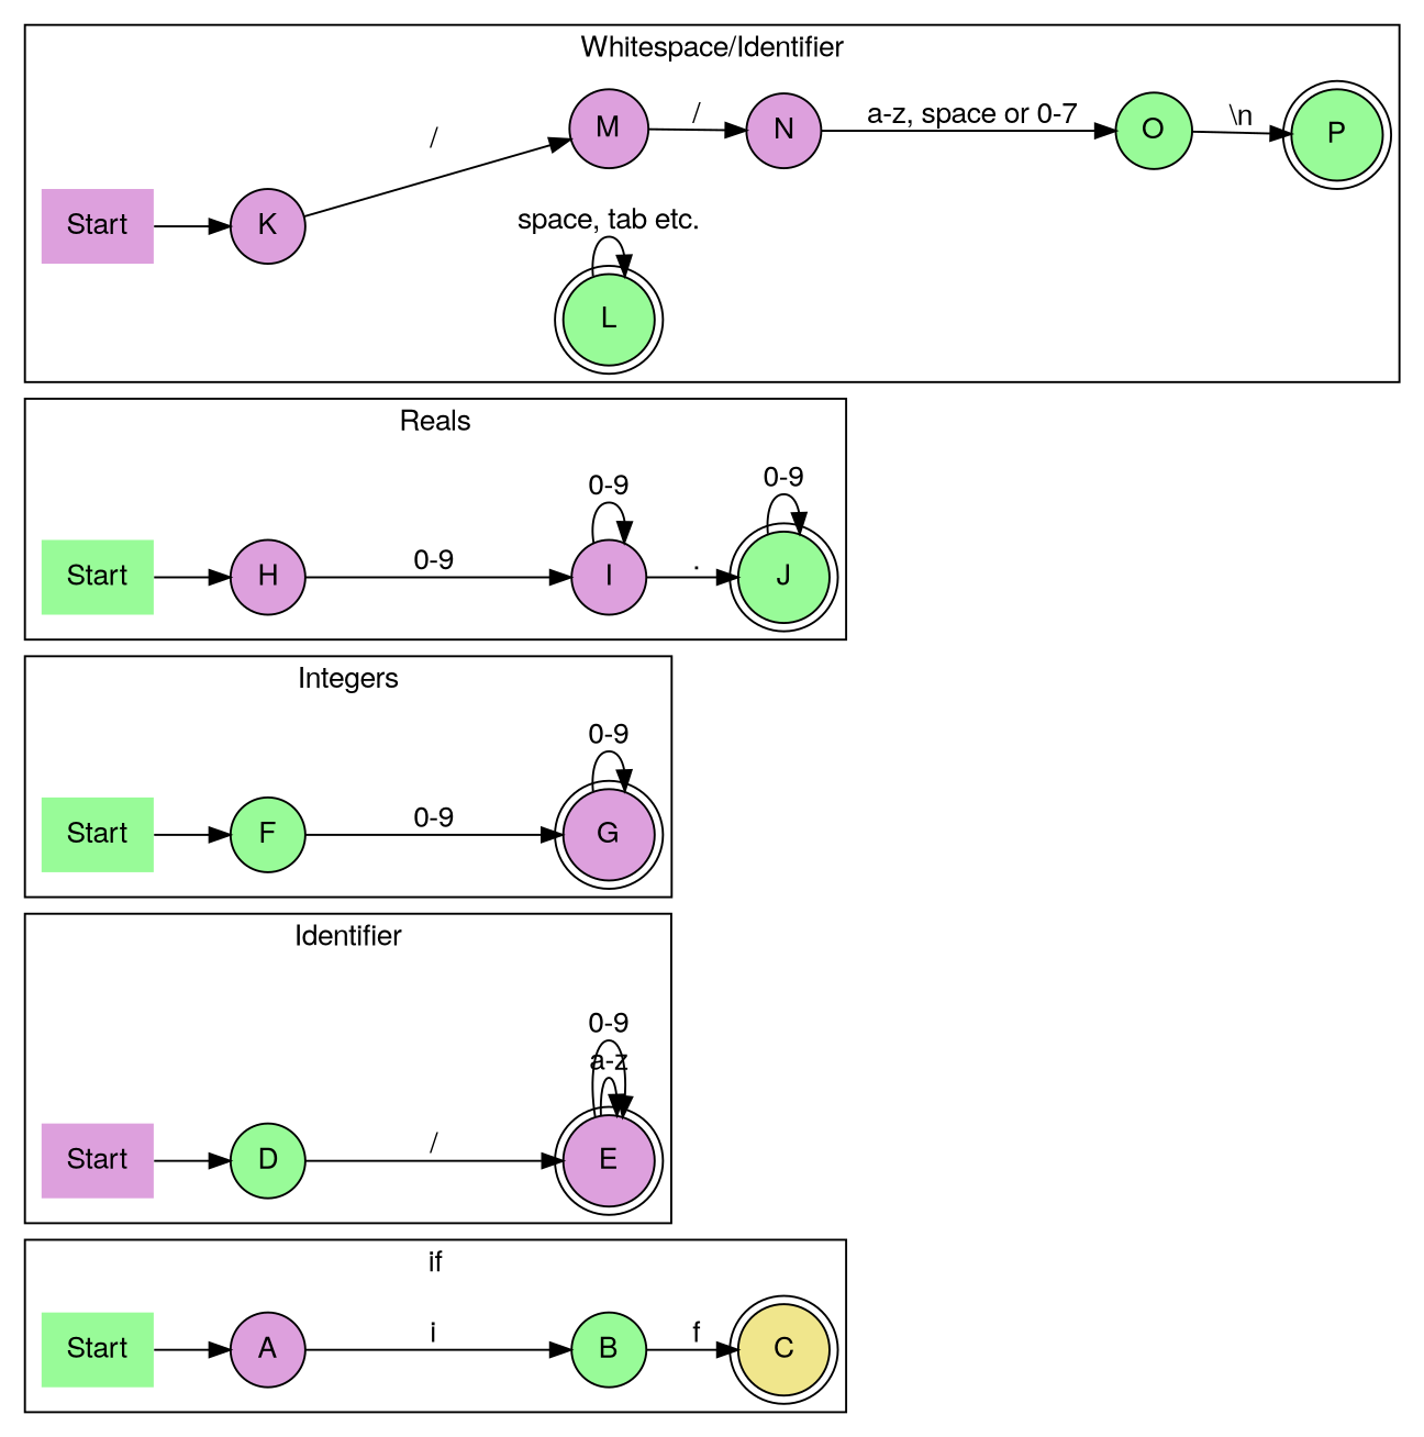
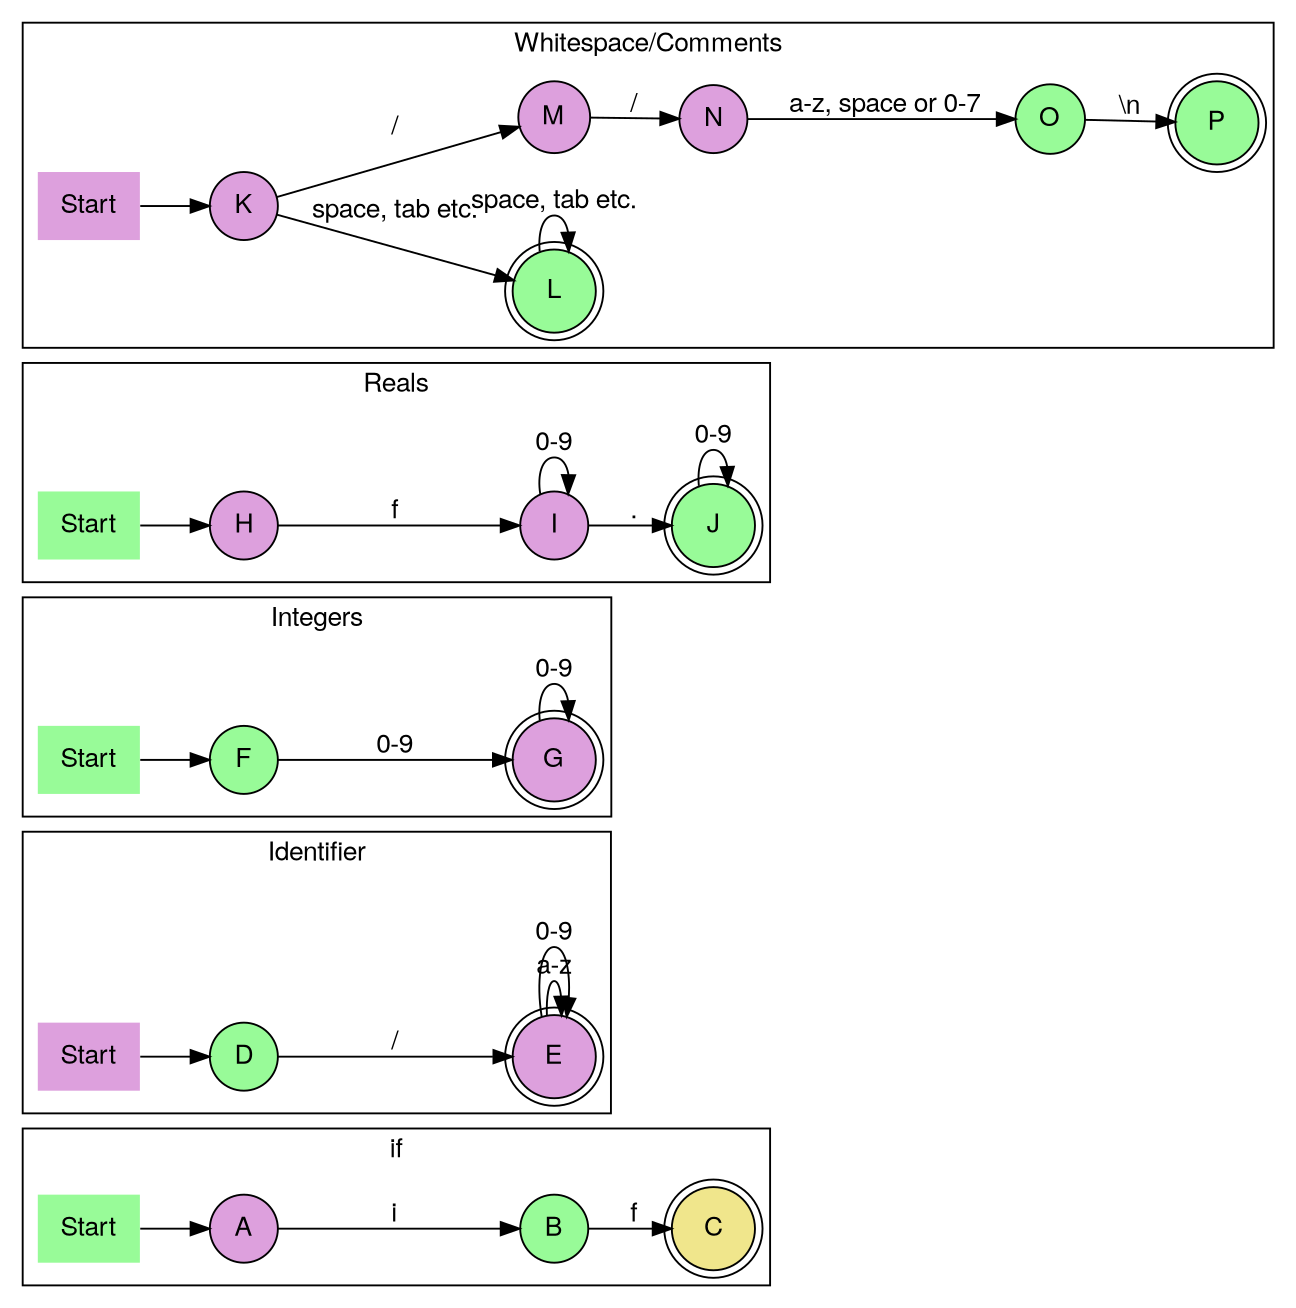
  digraph {
    fontname="Helvetica,Arial,sans-serif"
    rankdir=LR
    node [fillcolor=palegreen fontname="Helvetica,Arial,sans-serif" shape=circle style=filled]
    edge [fontname="Helvetica,Arial,sans-serif"]
    C [fillcolor=khaki shape=doublecircle]
    n2 [label=Start shape=none]
    A [fillcolor=plum]
    B
    E [fillcolor=plum shape=doublecircle]
    n6 [fillcolor=plum label=Start shape=none]
    D
    G [fillcolor=plum shape=doublecircle]
    n9 [label=Start shape=none]
    F
    J [shape=doublecircle]
    n12 [label=Start shape=none]
    H [fillcolor=plum]
    I [fillcolor=plum]
    L [shape=doublecircle]
    P [shape=doublecircle]
    n17 [fillcolor=plum label=Start shape=none]
    K [fillcolor=plum]
    M [fillcolor=plum]
    N [fillcolor=plum]
    O
    subgraph cluster_1 {
      label=if
      C
      n2
      A
      B
    }
    subgraph cluster_2 {
      label=Identifier
      E
      n6
      D
    }
    subgraph cluster_3 {
      label=Integers
      G
      n9
      F
    }
    subgraph cluster_4 {
      label=Reals
      J
      n12
      H
      I
    }
    subgraph cluster_5 {
-     label="Whitespace/Identifier"
+     label="Whitespace/Comments"
      L
      P
      n17
      K
      M
      N
      O
    }
    n2 -> A
    A -> B [label=i]
    B -> C [label=f]
    E -> E [label="a-z"]
    E -> E [label="0-9"]
    n6 -> D
    D -> E [label="/"]
    G -> G [label="0-9"]
    n9 -> F
    F -> G [label="0-9"]
    J -> J [label="0-9"]
    n12 -> H
-   H -> I [label="0-9"]
+   H -> I [label=f]
    I -> J [label="."]
    I -> I [label="0-9"]
    L -> L [label="space, tab etc."]
    n17 -> K
+   K -> L [label="space, tab etc."]
    K -> M [label="/"]
    M -> N [label="/"]
    N -> O [label="a-z, space or 0-7"]
    O -> P [label="\\n"]
  }
